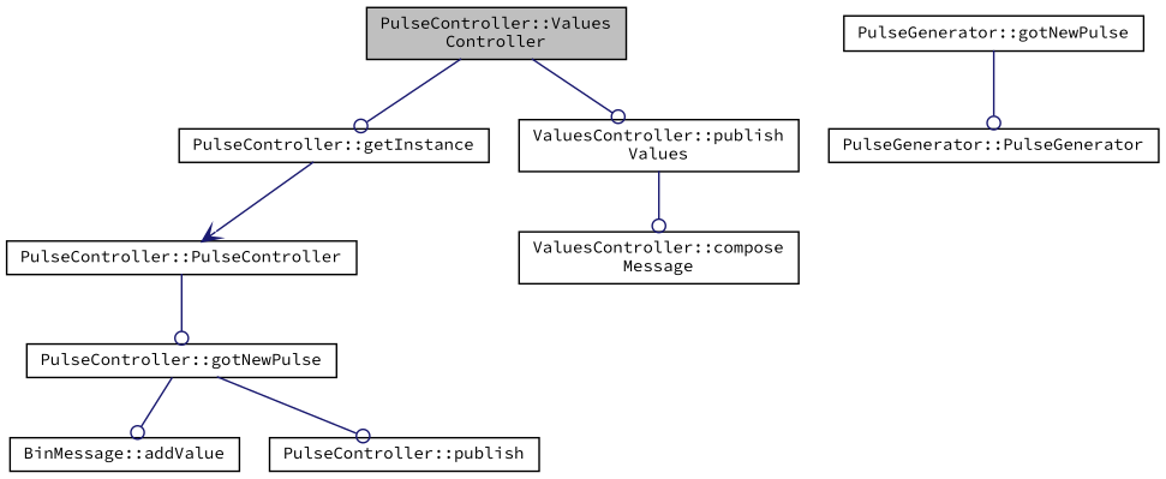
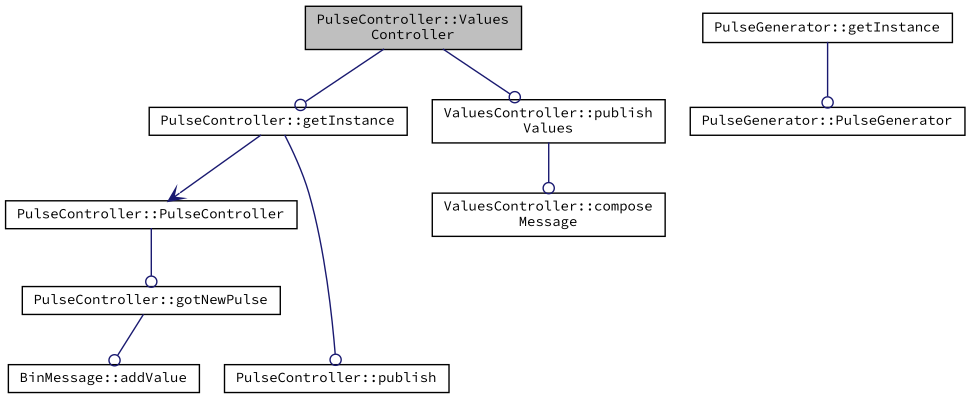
  digraph {
    fontname="Source Code Pro"
    rankdir=TB
    node [color=black fillcolor=white fontname="Source Code Pro" fontsize=10 shape=record style=filled]
    edge [arrowhead=odot color=midnightblue fontname="Source Code Pro" fontsize=10 labelfontname=Helvetica labelfontsize=10 style=solid]
    n1 [fillcolor=grey75 fontcolor=black height=0.2 label="PulseController::Values\lController" width=0.4]
    n2 [height=0.2 label="PulseController::getInstance" width=0.4]
    n3 [height=0.2 label="ValuesController::publish\lValues" width=0.4]
    n4 [height=0.2 label="PulseController::PulseController" width=0.4]
    n5 [height=0.2 label="ValuesController::compose\lMessage" width=0.4]
    n6 [height=0.2 label="PulseController::gotNewPulse" width=0.4]
-   n7 [height=0.2 label="PulseGenerator::gotNewPulse" width=0.4]
+   n7 [height=0.2 label="PulseGenerator::getInstance" width=0.4]
    n8 [height=0.2 label="PulseGenerator::PulseGenerator" width=0.4]
    n9 [height=0.2 label="PulseController::publish" width=0.4]
    n10 [height=0.2 label="BinMessage::addValue" width=0.4]
    n1 -> n2
    n1 -> n3
    n2 -> n4 [arrowhead=vee]
    n3 -> n5
    n4 -> n6
-   n6 -> n9
+   n2 -> n9
    n6 -> n10
    n7 -> n8
  }
